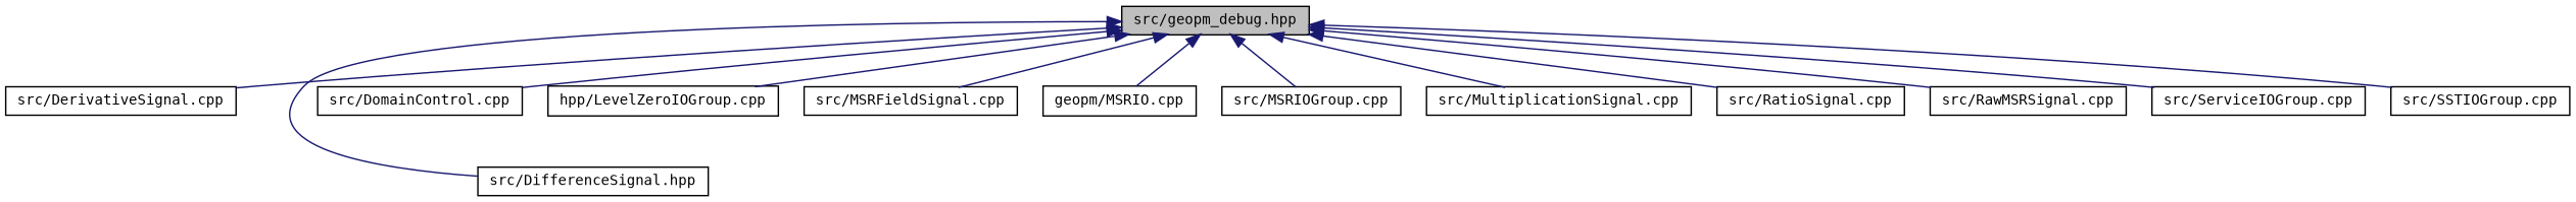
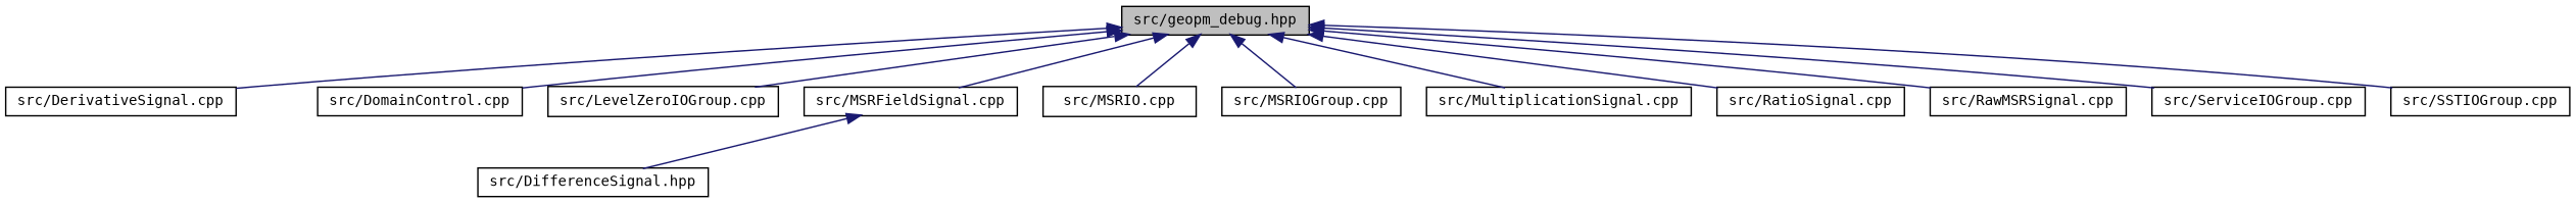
  digraph {
    fontname="DejaVu Sans Mono"
    node [color=black fillcolor=white fontname="DejaVu Sans Mono" fontsize=10 shape=record style=filled]
    edge [color=midnightblue dir=back fontname="DejaVu Sans Mono" fontsize=10 labelfontname=Helvetica labelfontsize=10 style=solid]
    n1 [fillcolor=grey75 fontcolor=black height=0.2 label="src/geopm_debug.hpp" width=0.4]
    n2 [height=0.2 label="src/DerivativeSignal.cpp" width=0.4]
    n3 [height=0.2 label="src/DifferenceSignal.hpp" width=0.4]
    n4 [height=0.2 label="src/DomainControl.cpp" width=0.4]
-   n5 [height=0.2 label="hpp/LevelZeroIOGroup.cpp" width=0.4]
+   n5 [height=0.2 label="src/LevelZeroIOGroup.cpp" width=0.4]
    n6 [height=0.2 label="src/MSRFieldSignal.cpp" width=0.4]
-   n7 [height=0.2 label="geopm/MSRIO.cpp" width=0.4]
+   n7 [height=0.2 label="src/MSRIO.cpp" width=0.4]
    n8 [height=0.2 label="src/MSRIOGroup.cpp" width=0.4]
    n9 [height=0.2 label="src/MultiplicationSignal.cpp" width=0.4]
    n10 [height=0.2 label="src/RatioSignal.cpp" width=0.4]
    n11 [height=0.2 label="src/RawMSRSignal.cpp" width=0.4]
    n12 [height=0.2 label="src/ServiceIOGroup.cpp" width=0.4]
    n13 [height=0.2 label="src/SSTIOGroup.cpp" width=0.4]
    n1 -> n2
-   n1 -> n3
+   n6 -> n3
    n1 -> n4
    n1 -> n5
    n1 -> n6
    n1 -> n7
    n1 -> n8
    n1 -> n9
    n1 -> n10
    n1 -> n11
    n1 -> n12
    n1 -> n13
  }
